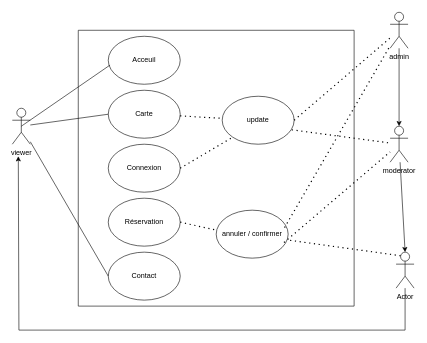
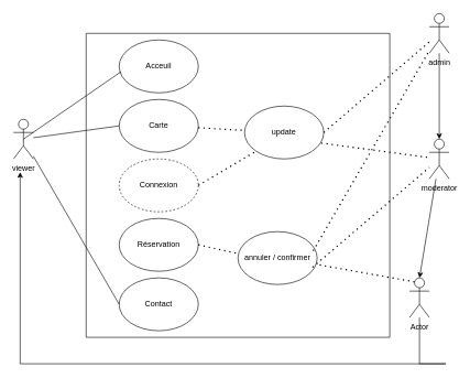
  <mxCell id="0" />
  <mxCell id="1" parent="0" />
  <mxCell id="2" value="" style="swimlane;startSize=0;" vertex="1" parent="1"><mxGeometry x="130" y="50" width="460" height="460" as="geometry" /></mxCell>
  <mxCell id="3" value="annuler / confirmer" style="ellipse;whiteSpace=wrap;html=1;" vertex="1" parent="2"><mxGeometry x="230" y="300" width="120" height="80" as="geometry" /></mxCell>
  <mxCell id="4" value="update" style="ellipse;whiteSpace=wrap;html=1;" vertex="1" parent="2"><mxGeometry x="240" y="110" width="120" height="80" as="geometry" /></mxCell>
  <mxCell id="5" value="Contact" style="ellipse;whiteSpace=wrap;html=1;" vertex="1" parent="2"><mxGeometry x="50" y="370" width="120" height="80" as="geometry" /></mxCell>
  <mxCell id="6" value="Réservation" style="ellipse;whiteSpace=wrap;html=1;" vertex="1" parent="2"><mxGeometry x="50" y="280" width="120" height="80" as="geometry" /></mxCell>
  <mxCell id="7" value="" style="endArrow=none;dashed=1;html=1;dashPattern=1 3;strokeWidth=2;rounded=0;exitX=1;exitY=0.5;exitDx=0;exitDy=0;entryX=-0.008;entryY=0.413;entryDx=0;entryDy=0;entryPerimeter=0;" edge="1" parent="2" source="6" target="3"><mxGeometry width="50" height="50" relative="1" as="geometry"><mxPoint x="200" y="330" as="sourcePoint" /><mxPoint x="250" y="280" as="targetPoint" /></mxGeometry></mxCell>
- <mxCell id="8" value="Connexion" style="ellipse;whiteSpace=wrap;html=1;" vertex="1" parent="2"><mxGeometry x="50" y="190" width="120" height="80" as="geometry" /></mxCell>
+ <mxCell id="8" value="Connexion" style="ellipse;whiteSpace=wrap;html=1;dashed=1;" vertex="1" parent="2"><mxGeometry x="50" y="190" width="120" height="80" as="geometry" /></mxCell>
  <mxCell id="9" value="Acceuil" style="ellipse;whiteSpace=wrap;html=1;" vertex="1" parent="2"><mxGeometry x="50" y="10" width="120" height="80" as="geometry" /></mxCell>
  <mxCell id="10" value="Carte" style="ellipse;whiteSpace=wrap;html=1;" vertex="1" parent="2"><mxGeometry x="50" y="100" width="120" height="80" as="geometry" /></mxCell>
  <mxCell id="11" value="" style="endArrow=none;dashed=1;html=1;dashPattern=1 3;strokeWidth=2;rounded=0;" edge="1" parent="2" source="10" target="4"><mxGeometry width="50" height="50" relative="1" as="geometry"><mxPoint x="200" y="330" as="sourcePoint" /><mxPoint x="250" y="280" as="targetPoint" /></mxGeometry></mxCell>
  <mxCell id="12" value="" style="endArrow=none;dashed=1;html=1;dashPattern=1 3;strokeWidth=2;rounded=0;entryX=0;entryY=1;entryDx=0;entryDy=0;exitX=1;exitY=0.5;exitDx=0;exitDy=0;" edge="1" parent="2" source="8" target="4"><mxGeometry width="50" height="50" relative="1" as="geometry"><mxPoint x="200" y="330" as="sourcePoint" /><mxPoint x="250" y="280" as="targetPoint" /></mxGeometry></mxCell>
  <mxCell id="13" value="moderator" style="shape=umlActor;verticalLabelPosition=bottom;verticalAlign=top;html=1;outlineConnect=0;" vertex="1" parent="1"><mxGeometry x="650" y="210" width="30" height="60" as="geometry" /></mxCell>
  <mxCell id="14" value="viewer" style="shape=umlActor;verticalLabelPosition=bottom;verticalAlign=top;html=1;outlineConnect=0;" vertex="1" parent="1"><mxGeometry x="20" y="180" width="30" height="60" as="geometry" /></mxCell>
  <mxCell id="15" value="" style="endArrow=none;html=1;rounded=0;entryX=0.025;entryY=0.6;entryDx=0;entryDy=0;entryPerimeter=0;exitX=0.5;exitY=0.5;exitDx=0;exitDy=0;exitPerimeter=0;" edge="1" parent="1" source="14" target="9"><mxGeometry width="50" height="50" relative="1" as="geometry"><mxPoint x="120" y="260" as="sourcePoint" /><mxPoint x="380" y="330" as="targetPoint" /></mxGeometry></mxCell>
  <mxCell id="16" value="" style="endArrow=none;html=1;rounded=0;entryX=0;entryY=0.5;entryDx=0;entryDy=0;" edge="1" parent="1" source="14" target="10"><mxGeometry width="50" height="50" relative="1" as="geometry"><mxPoint x="330" y="380" as="sourcePoint" /><mxPoint x="380" y="330" as="targetPoint" /></mxGeometry></mxCell>
  <mxCell id="17" value="" style="endArrow=none;html=1;rounded=0;exitX=0;exitY=0.5;exitDx=0;exitDy=0;" edge="1" parent="1" source="5" target="14"><mxGeometry width="50" height="50" relative="1" as="geometry"><mxPoint x="330" y="380" as="sourcePoint" /><mxPoint x="380" y="330" as="targetPoint" /></mxGeometry></mxCell>
- <mxCell id="18" value="Actor" style="shape=umlActor;verticalLabelPosition=bottom;verticalAlign=top;html=1;outlineConnect=0;" vertex="1" parent="1"><mxGeometry x="660" y="420" width="30" height="60" as="geometry" /></mxCell>
+ <mxCell id="18" value="Actor" style="shape=umlActor;verticalLabelPosition=bottom;verticalAlign=top;html=1;outlineConnect=0;" vertex="1" parent="1"><mxGeometry x="620" y="420" width="30" height="60" as="geometry" /></mxCell>
  <mxCell id="19" value="" style="endArrow=none;dashed=1;html=1;dashPattern=1 3;strokeWidth=2;rounded=0;entryX=1.008;entryY=0.625;entryDx=0;entryDy=0;entryPerimeter=0;exitX=0.25;exitY=0.1;exitDx=0;exitDy=0;exitPerimeter=0;" edge="1" parent="1" source="18" target="3"><mxGeometry width="50" height="50" relative="1" as="geometry"><mxPoint x="330" y="380" as="sourcePoint" /><mxPoint x="380" y="330" as="targetPoint" /></mxGeometry></mxCell>
  <mxCell id="20" value="" style="endArrow=classic;html=1;rounded=0;edgeStyle=orthogonalEdgeStyle;" edge="1" parent="1" source="18"><mxGeometry width="50" height="50" relative="1" as="geometry"><mxPoint x="370" y="590.815" as="sourcePoint" /><mxPoint x="30" y="260.005" as="targetPoint" /><Array as="points"><mxPoint x="675" y="550" /><mxPoint x="31" y="550" /></Array></mxGeometry></mxCell>
  <mxCell id="21" value="admin" style="shape=umlActor;verticalLabelPosition=bottom;verticalAlign=top;html=1;outlineConnect=0;" vertex="1" parent="1"><mxGeometry x="650" y="20" width="30" height="60" as="geometry" /></mxCell>
  <mxCell id="22" value="" style="endArrow=classic;html=1;rounded=0;entryX=0.5;entryY=0;entryDx=0;entryDy=0;entryPerimeter=0;" edge="1" parent="1" source="21" target="13"><mxGeometry width="50" height="50" relative="1" as="geometry"><mxPoint x="330" y="380" as="sourcePoint" /><mxPoint x="380" y="330" as="targetPoint" /></mxGeometry></mxCell>
  <mxCell id="23" value="" style="endArrow=none;dashed=1;html=1;dashPattern=1 3;strokeWidth=2;rounded=0;exitX=1;exitY=0.5;exitDx=0;exitDy=0;" edge="1" parent="1" source="4" target="21"><mxGeometry width="50" height="50" relative="1" as="geometry"><mxPoint x="330" y="380" as="sourcePoint" /><mxPoint x="380" y="330" as="targetPoint" /></mxGeometry></mxCell>
  <mxCell id="24" value="" style="endArrow=classic;html=1;rounded=0;entryX=0.5;entryY=0;entryDx=0;entryDy=0;entryPerimeter=0;" edge="1" parent="1" source="13" target="18"><mxGeometry width="50" height="50" relative="1" as="geometry"><mxPoint x="330" y="380" as="sourcePoint" /><mxPoint x="380" y="330" as="targetPoint" /></mxGeometry></mxCell>
  <mxCell id="25" value="" style="endArrow=none;dashed=1;html=1;dashPattern=1 3;strokeWidth=2;rounded=0;exitX=0.942;exitY=0.675;exitDx=0;exitDy=0;exitPerimeter=0;" edge="1" parent="1" source="3" target="13"><mxGeometry width="50" height="50" relative="1" as="geometry"><mxPoint x="330" y="380" as="sourcePoint" /><mxPoint x="380" y="330" as="targetPoint" /></mxGeometry></mxCell>
  <mxCell id="26" value="" style="endArrow=none;dashed=1;html=1;dashPattern=1 3;strokeWidth=2;rounded=0;exitX=0.95;exitY=0.363;exitDx=0;exitDy=0;exitPerimeter=0;" edge="1" parent="1" source="3" target="21"><mxGeometry width="50" height="50" relative="1" as="geometry"><mxPoint x="330" y="380" as="sourcePoint" /><mxPoint x="380" y="330" as="targetPoint" /></mxGeometry></mxCell>
  <mxCell id="27" value="" style="endArrow=none;dashed=1;html=1;dashPattern=1 3;strokeWidth=2;rounded=0;exitX=0.967;exitY=0.7;exitDx=0;exitDy=0;exitPerimeter=0;" edge="1" parent="1" source="4" target="13"><mxGeometry width="50" height="50" relative="1" as="geometry"><mxPoint x="330" y="380" as="sourcePoint" /><mxPoint x="380" y="330" as="targetPoint" /></mxGeometry></mxCell>
